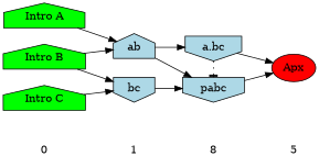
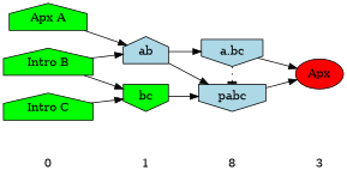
  digraph {
    rankdir=LR
    ranksep=.5
    node [shape=plaintext style=filled]
    0 [style=""]
    n2 [fillcolor=green label="Intro B" shape=house]
-   n3 [fillcolor=green label="Intro A" shape=house]
+   n3 [fillcolor=green label="Apx A" shape=house]
    n4 [fillcolor=green label="Intro C" shape=house]
    1 [style=""]
    n6 [fillcolor=lightblue label=ab shape=house]
-   n7 [fillcolor=lightblue label=bc shape=invhouse]
+   n7 [fillcolor=green label=bc shape=invhouse]
    n8 [label=8 style=""]
    n9 [fillcolor=lightblue label=pabc shape=invhouse]
    n10 [fillcolor=lightblue label="a.bc" shape=invhouse]
-   3 [label=5 style=""]
+   3 [style=""]
    n12 [fillcolor=red label=Apx shape=""]
    subgraph sub_1 {
      rank=same
      0
      n2
      n3
      n4
    }
    subgraph sub_2 {
      rank=same
      1
      n6
      n7
    }
    subgraph sub_3 {
      rank=same
      n8
      n9
      n10
    }
    subgraph sub_4 {
      rank=same
      3
      n12
    }
    0 -> 1 [style=invis]
    n2 -> n6
    n2 -> n7
    n3 -> n6
    n4 -> n7
    1 -> n8 [style=invis]
    n6 -> n9
    n6 -> n10
    n7 -> n9
    n8 -> 3 [style=invis]
    n9 -> n12
    n10 -> n9 [arrowhead=tee style=dotted]
    n10 -> n12
  }
